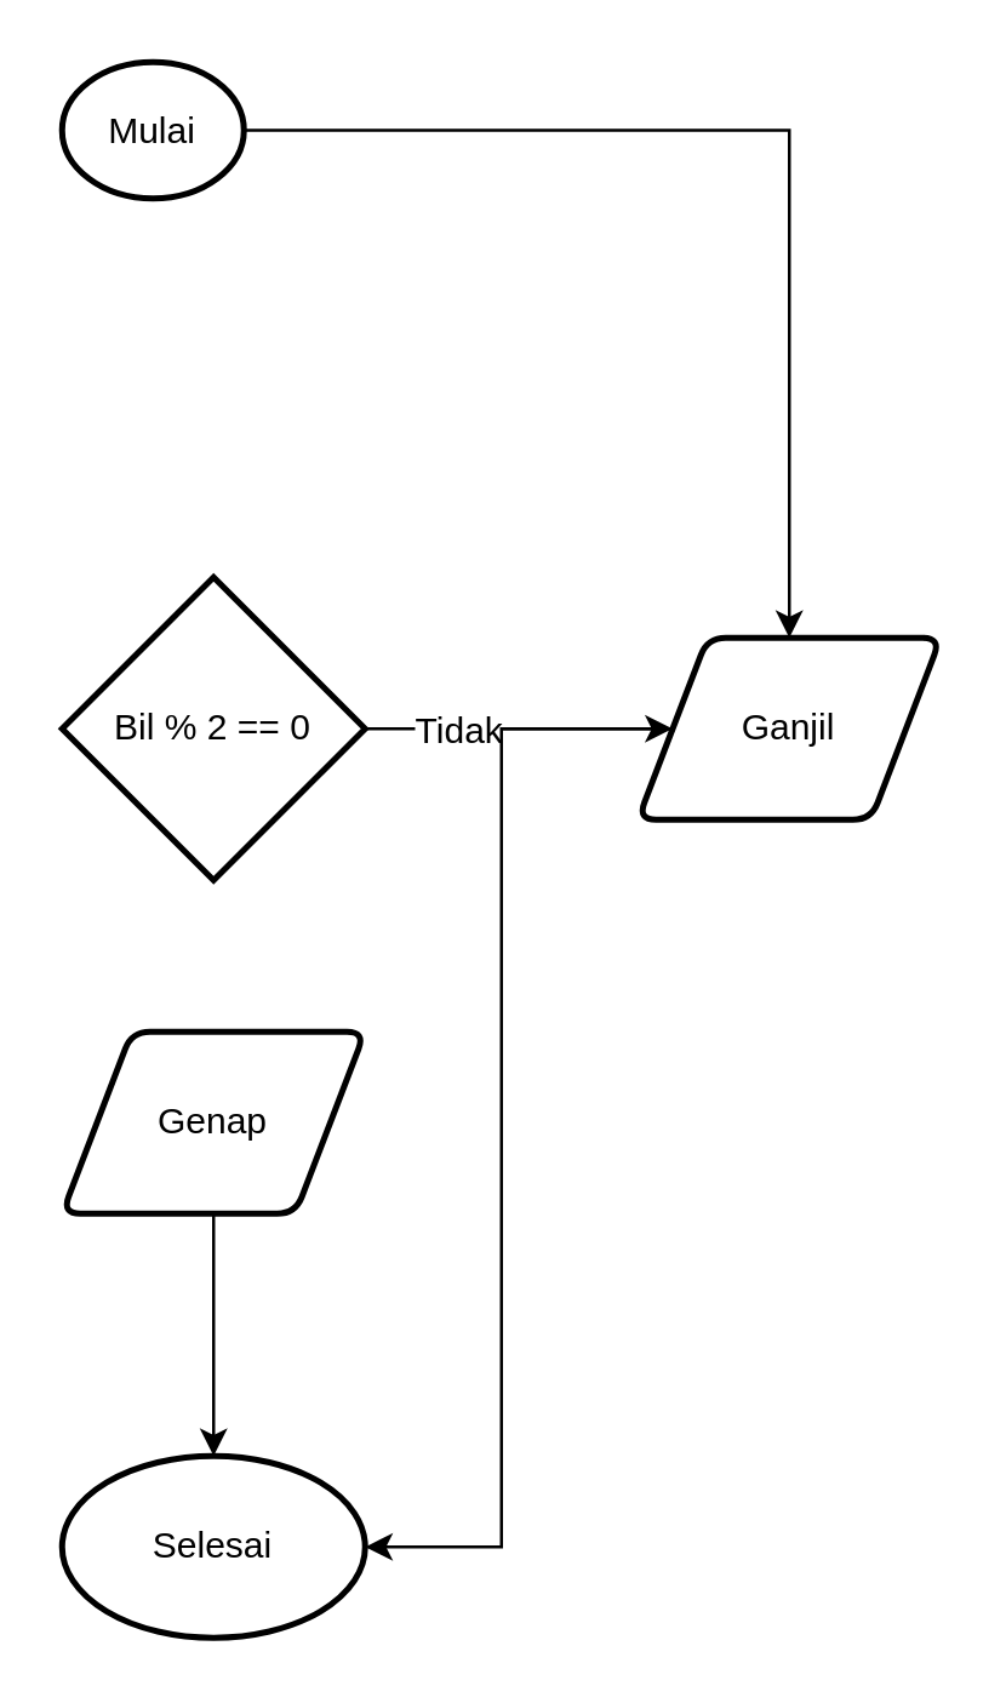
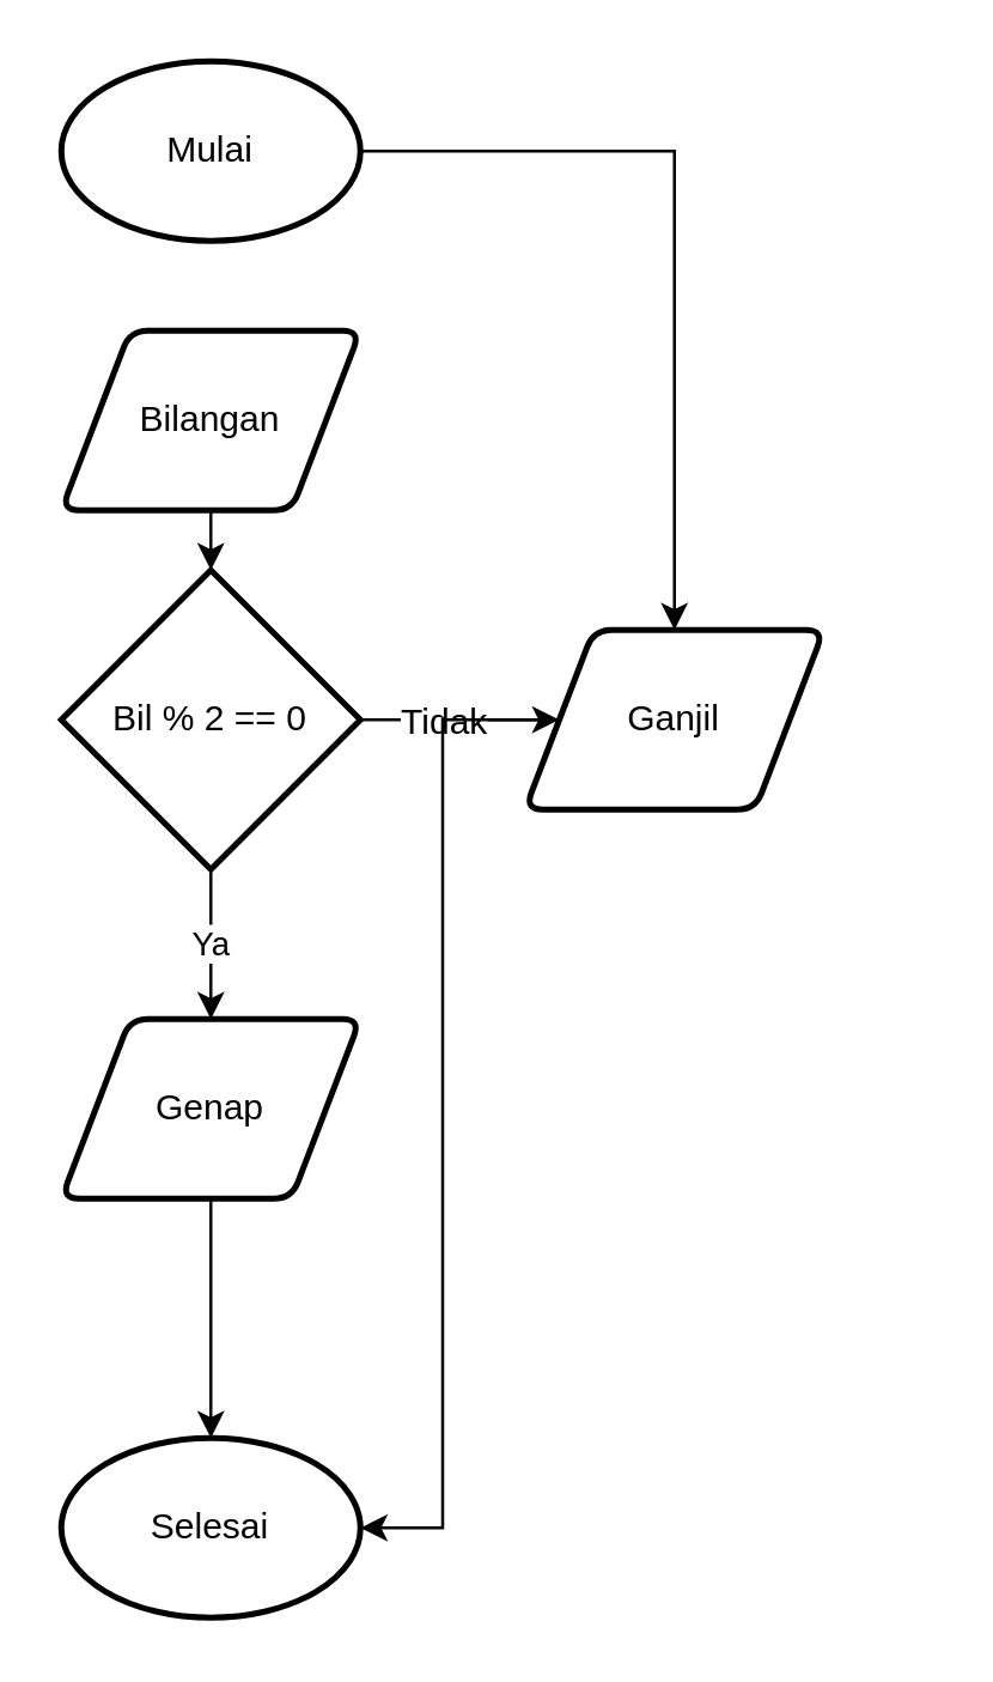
  <mxCell id="0" />
  <mxCell id="1" parent="0" />
  <mxCell id="2" style="edgeStyle=orthogonalEdgeStyle;rounded=0;orthogonalLoop=1;jettySize=auto;html=1;" edge="1" parent="1" source="3" target="13"><mxGeometry relative="1" as="geometry" /></mxCell>
- <mxCell id="3" value="&lt;div&gt;Mulai&lt;/div&gt;" style="strokeWidth=2;html=1;shape=mxgraph.flowchart.start_1;whiteSpace=wrap;" vertex="1" parent="1"><mxGeometry x="20" y="20" width="60" height="45" as="geometry" /></mxCell>
+ <mxCell id="3" value="&lt;div&gt;Mulai&lt;/div&gt;" style="strokeWidth=2;html=1;shape=mxgraph.flowchart.start_1;whiteSpace=wrap;" vertex="1" parent="1"><mxGeometry x="20" y="20" width="100" height="60" as="geometry" /></mxCell>
+ <mxCell id="4" style="edgeStyle=orthogonalEdgeStyle;rounded=0;orthogonalLoop=1;jettySize=auto;html=1;exitX=0.5;exitY=1;exitDx=0;exitDy=0;entryX=0.5;entryY=0;entryDx=0;entryDy=0;entryPerimeter=0;" edge="1" parent="1" source="5" target="9"><mxGeometry relative="1" as="geometry" /></mxCell>
+ <mxCell id="5" value="&lt;div&gt;Bilangan&lt;/div&gt;" style="shape=parallelogram;html=1;strokeWidth=2;perimeter=parallelogramPerimeter;whiteSpace=wrap;rounded=1;arcSize=12;size=0.23;" vertex="1" parent="1"><mxGeometry x="20" y="110" width="100" height="60" as="geometry" /></mxCell>
+ <mxCell id="6" value="Ya" style="edgeStyle=orthogonalEdgeStyle;rounded=0;orthogonalLoop=1;jettySize=auto;html=1;entryX=0.5;entryY=0;entryDx=0;entryDy=0;" edge="1" parent="1" source="9" target="11"><mxGeometry relative="1" as="geometry" /></mxCell>
  <mxCell id="7" style="edgeStyle=orthogonalEdgeStyle;rounded=0;orthogonalLoop=1;jettySize=auto;html=1;entryX=0;entryY=0.5;entryDx=0;entryDy=0;" edge="1" parent="1" source="9" target="13"><mxGeometry relative="1" as="geometry" /></mxCell>
  <mxCell id="8" value="Tidak" style="text;html=1;resizable=0;points=[];align=center;verticalAlign=middle;labelBackgroundColor=#ffffff;" vertex="1" connectable="0" parent="7"><mxGeometry x="-0.804" relative="1" as="geometry"><mxPoint x="20" as="offset" /></mxGeometry></mxCell>
  <mxCell id="9" value="Bil % 2 == 0" style="strokeWidth=2;html=1;shape=mxgraph.flowchart.decision;whiteSpace=wrap;" vertex="1" parent="1"><mxGeometry x="20" y="190" width="100" height="100" as="geometry" /></mxCell>
  <mxCell id="10" style="edgeStyle=orthogonalEdgeStyle;rounded=0;orthogonalLoop=1;jettySize=auto;html=1;" edge="1" parent="1" source="11" target="14"><mxGeometry relative="1" as="geometry" /></mxCell>
  <mxCell id="11" value="Genap" style="shape=parallelogram;html=1;strokeWidth=2;perimeter=parallelogramPerimeter;whiteSpace=wrap;rounded=1;arcSize=12;size=0.23;" vertex="1" parent="1"><mxGeometry x="20" y="340" width="100" height="60" as="geometry" /></mxCell>
  <mxCell id="12" style="edgeStyle=orthogonalEdgeStyle;rounded=0;orthogonalLoop=1;jettySize=auto;html=1;entryX=1;entryY=0.5;entryDx=0;entryDy=0;entryPerimeter=0;" edge="1" parent="1" source="13" target="14"><mxGeometry relative="1" as="geometry" /></mxCell>
- <mxCell id="13" value="Ganjil" style="shape=parallelogram;html=1;strokeWidth=2;perimeter=parallelogramPerimeter;whiteSpace=wrap;rounded=1;arcSize=12;size=0.23;" vertex="1" parent="1"><mxGeometry x="210" y="210" width="100" height="60" as="geometry" /></mxCell>
+ <mxCell id="13" value="Ganjil" style="shape=parallelogram;html=1;strokeWidth=2;perimeter=parallelogramPerimeter;whiteSpace=wrap;rounded=1;arcSize=12;size=0.23;" vertex="1" parent="1"><mxGeometry x="175" y="210" width="100" height="60" as="geometry" /></mxCell>
  <mxCell id="14" value="&lt;div&gt;Selesai&lt;/div&gt;" style="strokeWidth=2;html=1;shape=mxgraph.flowchart.start_1;whiteSpace=wrap;" vertex="1" parent="1"><mxGeometry x="20" y="480" width="100" height="60" as="geometry" /></mxCell>
